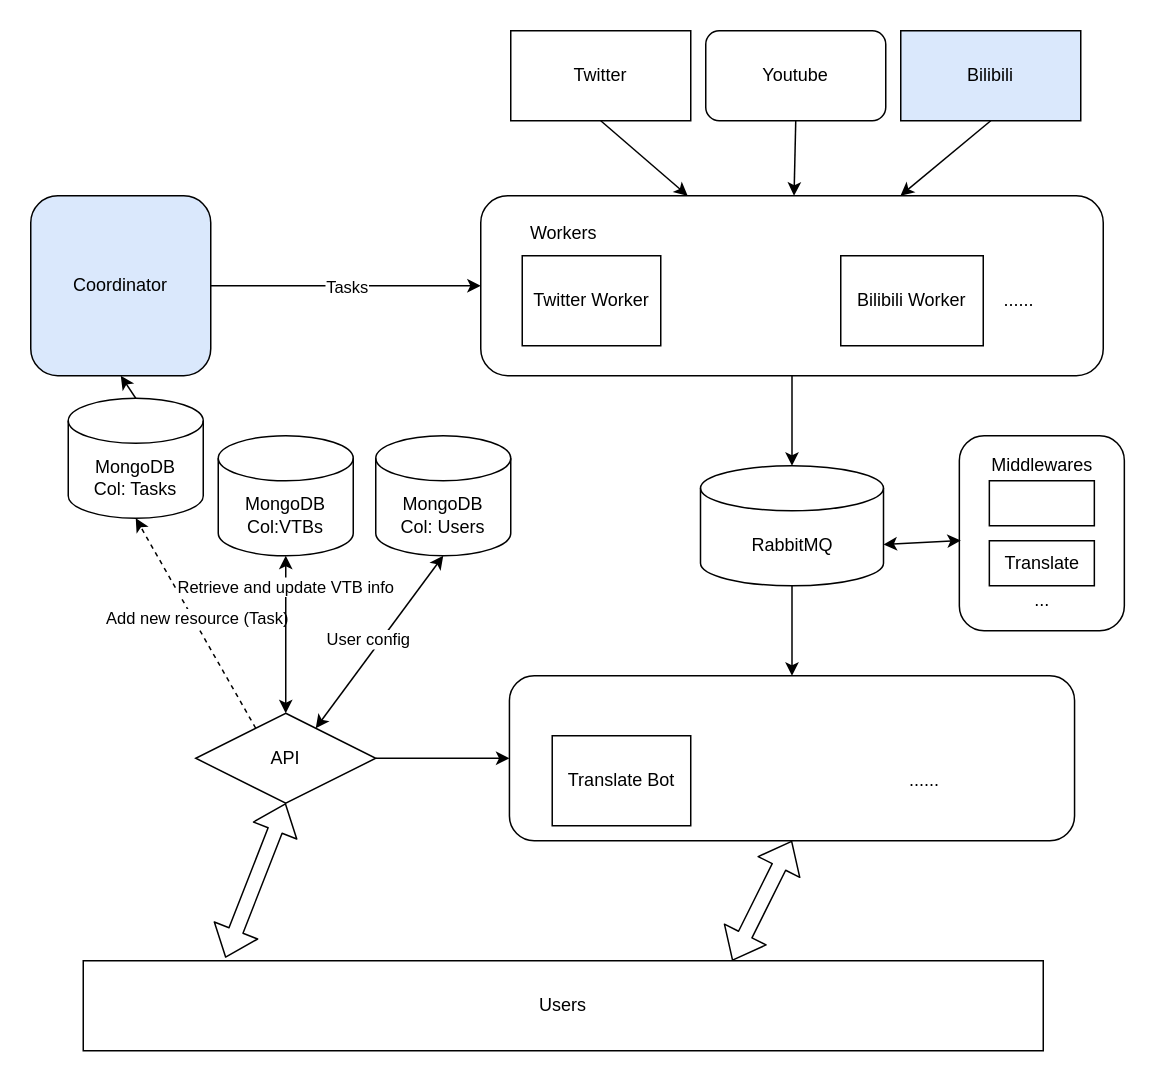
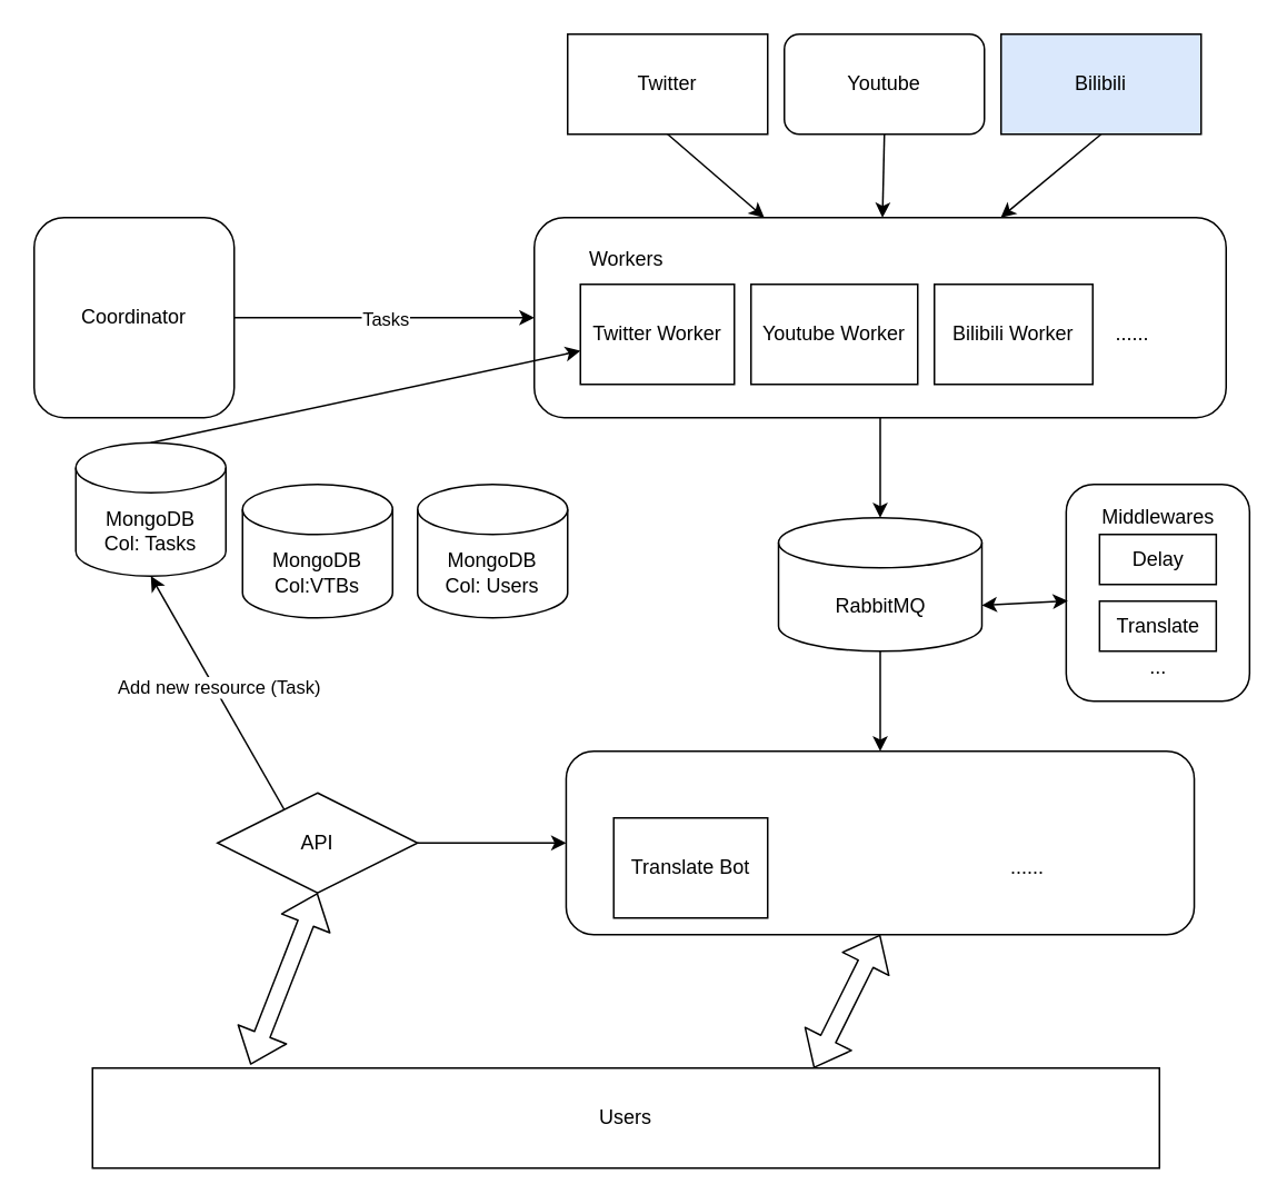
  <mxCell id="0" />
  <mxCell id="1" parent="0" />
  <mxCell id="2" style="edgeStyle=none;html=1;exitX=0.5;exitY=1;exitDx=0;exitDy=0;" parent="1" source="3" target="9" edge="1"><mxGeometry relative="1" as="geometry" /></mxCell>
  <mxCell id="3" value="Twitter" style="rounded=0;whiteSpace=wrap;html=1;" parent="1" vertex="1"><mxGeometry x="340" y="20" width="120" height="60" as="geometry" /></mxCell>
  <mxCell id="4" style="edgeStyle=none;html=1;exitX=0.5;exitY=1;exitDx=0;exitDy=0;" parent="1" source="5" target="9" edge="1"><mxGeometry relative="1" as="geometry" /></mxCell>
  <mxCell id="5" value="Youtube" style="whiteSpace=wrap;html=1;rounded=1;" parent="1" vertex="1"><mxGeometry x="470" y="20" width="120" height="60" as="geometry" /></mxCell>
  <mxCell id="6" style="edgeStyle=none;html=1;exitX=0.5;exitY=1;exitDx=0;exitDy=0;" parent="1" source="7" target="9" edge="1"><mxGeometry relative="1" as="geometry" /></mxCell>
  <mxCell id="7" value="Bilibili" style="rounded=0;whiteSpace=wrap;html=1;fillColor=#dae8fc;" parent="1" vertex="1"><mxGeometry x="600" y="20" width="120" height="60" as="geometry" /></mxCell>
  <mxCell id="8" value="" style="group" parent="1" vertex="1" connectable="0"><mxGeometry x="320" y="130" width="415" height="120" as="geometry" /></mxCell>
  <mxCell id="9" value="" style="rounded=1;whiteSpace=wrap;html=1;" parent="8" vertex="1"><mxGeometry width="415" height="120" as="geometry" /></mxCell>
  <mxCell id="10" value="Twitter Worker" style="rounded=0;whiteSpace=wrap;html=1;" parent="8" vertex="1"><mxGeometry x="27.66" y="40" width="92.34" height="60" as="geometry" /></mxCell>
+ <mxCell id="11" value="Youtube Worker" style="rounded=0;whiteSpace=wrap;html=1;" parent="8" vertex="1"><mxGeometry x="130" y="40" width="100" height="60" as="geometry" /></mxCell>
  <mxCell id="12" value="Bilibili Worker" style="rounded=0;whiteSpace=wrap;html=1;" parent="8" vertex="1"><mxGeometry x="240" y="40" width="95" height="60" as="geometry" /></mxCell>
  <mxCell id="13" value="Workers" style="text;html=1;strokeColor=none;fillColor=none;align=center;verticalAlign=middle;whiteSpace=wrap;rounded=0;" parent="8" vertex="1"><mxGeometry x="27.667" y="10" width="55.333" height="30" as="geometry" /></mxCell>
  <mxCell id="14" value="......" style="text;html=1;strokeColor=none;fillColor=none;align=center;verticalAlign=middle;whiteSpace=wrap;rounded=0;" parent="8" vertex="1"><mxGeometry x="334.998" y="55" width="48.35" height="30" as="geometry" /></mxCell>
  <mxCell id="15" style="edgeStyle=none;html=1;exitX=1;exitY=0.5;exitDx=0;exitDy=0;" parent="1" source="17" target="9" edge="1"><mxGeometry relative="1" as="geometry"><mxPoint x="170" y="190" as="sourcePoint" /></mxGeometry></mxCell>
  <mxCell id="16" value="Tasks" style="edgeLabel;html=1;align=center;verticalAlign=middle;resizable=0;points=[];" parent="15" vertex="1" connectable="0"><mxGeometry x="-0.225" relative="1" as="geometry"><mxPoint x="20" as="offset" /></mxGeometry></mxCell>
- <mxCell id="17" value="Coordinator" style="rounded=1;whiteSpace=wrap;html=1;fillColor=#dae8fc;" parent="1" vertex="1"><mxGeometry x="20" y="130" width="120" height="120" as="geometry" /></mxCell>
+ <mxCell id="17" value="Coordinator" style="rounded=1;whiteSpace=wrap;html=1;" parent="1" vertex="1"><mxGeometry x="20" y="130" width="120" height="120" as="geometry" /></mxCell>
  <mxCell id="18" style="edgeStyle=none;html=1;entryX=0.5;entryY=0;entryDx=0;entryDy=0;" parent="1" source="19" target="22" edge="1"><mxGeometry relative="1" as="geometry" /></mxCell>
  <mxCell id="19" value="RabbitMQ" style="shape=cylinder3;whiteSpace=wrap;html=1;boundedLbl=1;backgroundOutline=1;size=15;" parent="1" vertex="1"><mxGeometry x="466.5" y="310" width="122" height="80" as="geometry" /></mxCell>
  <mxCell id="20" style="edgeStyle=none;html=1;exitX=0.5;exitY=1;exitDx=0;exitDy=0;" parent="1" source="9" target="19" edge="1"><mxGeometry relative="1" as="geometry" /></mxCell>
  <mxCell id="21" value="" style="group" parent="1" vertex="1" connectable="0"><mxGeometry x="339.12" y="450" width="376.75" height="110" as="geometry" /></mxCell>
  <mxCell id="22" value="" style="rounded=1;whiteSpace=wrap;html=1;" parent="21" vertex="1"><mxGeometry width="376.75" height="110" as="geometry" /></mxCell>
  <mxCell id="23" value="Translate Bot" style="rounded=0;whiteSpace=wrap;html=1;" parent="21" vertex="1"><mxGeometry x="28.53" y="40" width="92.34" height="60" as="geometry" /></mxCell>
  <mxCell id="24" value="......" style="text;html=1;strokeColor=none;fillColor=none;align=center;verticalAlign=middle;whiteSpace=wrap;rounded=0;" parent="21" vertex="1"><mxGeometry x="252.868" y="55" width="48.35" height="30" as="geometry" /></mxCell>
- <mxCell id="25" style="edgeStyle=none;html=1;exitX=0.5;exitY=0;exitDx=0;exitDy=0;exitPerimeter=0;entryX=0.5;entryY=1;entryDx=0;entryDy=0;" parent="1" source="26" target="17" edge="1"><mxGeometry relative="1" as="geometry" /></mxCell>
+ <mxCell id="25" style="edgeStyle=none;html=1;exitX=0.5;exitY=0;exitDx=0;exitDy=0;exitPerimeter=0;" parent="1" source="26" target="10" edge="1"><mxGeometry relative="1" as="geometry" /></mxCell>
  <mxCell id="26" value="MongoDB&lt;br&gt;Col: Tasks" style="shape=cylinder3;whiteSpace=wrap;html=1;boundedLbl=1;backgroundOutline=1;size=15;" parent="1" vertex="1"><mxGeometry x="45" y="265" width="90" height="80" as="geometry" /></mxCell>
  <mxCell id="27" value="MongoDB&lt;br&gt;Col:VTBs" style="shape=cylinder3;whiteSpace=wrap;html=1;boundedLbl=1;backgroundOutline=1;size=15;" parent="1" vertex="1"><mxGeometry x="145" y="290" width="90" height="80" as="geometry" /></mxCell>
  <mxCell id="28" style="edgeStyle=none;html=1;exitX=1;exitY=0.5;exitDx=0;exitDy=0;entryX=0;entryY=0.5;entryDx=0;entryDy=0;" parent="1" source="30" target="22" edge="1"><mxGeometry relative="1" as="geometry" /></mxCell>
- <mxCell id="29" value="Add new resource (Task)" style="edgeStyle=none;html=1;exitX=0.25;exitY=0;exitDx=0;exitDy=0;entryX=0.5;entryY=1;entryDx=0;entryDy=0;entryPerimeter=0;dashed=1;" parent="1" source="30" target="26" edge="1"><mxGeometry x="0.03" y="-2" relative="1" as="geometry"><mxPoint as="offset" /></mxGeometry></mxCell>
+ <mxCell id="29" value="Add new resource (Task)" style="edgeStyle=none;html=1;exitX=0.25;exitY=0;exitDx=0;exitDy=0;entryX=0.5;entryY=1;entryDx=0;entryDy=0;entryPerimeter=0;" parent="1" source="30" target="26" edge="1"><mxGeometry x="0.03" y="-2" relative="1" as="geometry"><mxPoint as="offset" /></mxGeometry></mxCell>
  <mxCell id="30" value="API" style="rhombus;whiteSpace=wrap;html=1;" parent="1" vertex="1"><mxGeometry x="130" y="475" width="120" height="60" as="geometry" /></mxCell>
  <mxCell id="31" value="Users" style="rounded=0;whiteSpace=wrap;html=1;" parent="1" vertex="1"><mxGeometry x="55" y="640" width="640" height="60" as="geometry" /></mxCell>
  <mxCell id="32" value="" style="shape=flexArrow;endArrow=classic;startArrow=classic;html=1;entryX=0.5;entryY=1;entryDx=0;entryDy=0;exitX=0.148;exitY=-0.033;exitDx=0;exitDy=0;exitPerimeter=0;" parent="1" source="31" target="30" edge="1"><mxGeometry width="100" height="100" relative="1" as="geometry"><mxPoint x="340" y="490" as="sourcePoint" /><mxPoint x="440" y="390" as="targetPoint" /></mxGeometry></mxCell>
  <mxCell id="33" value="" style="shape=flexArrow;endArrow=classic;startArrow=classic;html=1;entryX=0.5;entryY=1;entryDx=0;entryDy=0;exitX=0.676;exitY=0;exitDx=0;exitDy=0;exitPerimeter=0;" parent="1" source="31" target="22" edge="1"><mxGeometry width="100" height="100" relative="1" as="geometry"><mxPoint x="340" y="490" as="sourcePoint" /><mxPoint x="440" y="390" as="targetPoint" /></mxGeometry></mxCell>
  <mxCell id="34" value="MongoDB&lt;br&gt;Col: Users" style="shape=cylinder3;whiteSpace=wrap;html=1;boundedLbl=1;backgroundOutline=1;size=15;" parent="1" vertex="1"><mxGeometry x="250" y="290" width="90" height="80" as="geometry" /></mxCell>
- <mxCell id="35" value="" style="endArrow=classic;startArrow=classic;html=1;entryX=0.5;entryY=1;entryDx=0;entryDy=0;entryPerimeter=0;exitX=0.75;exitY=0;exitDx=0;exitDy=0;" parent="1" source="30" target="34" edge="1"><mxGeometry width="50" height="50" relative="1" as="geometry"><mxPoint x="390" y="430" as="sourcePoint" /><mxPoint x="440" y="380" as="targetPoint" /></mxGeometry></mxCell>
- <mxCell id="36" value="User config" style="edgeLabel;html=1;align=center;verticalAlign=middle;resizable=0;points=[];" parent="35" vertex="1" connectable="0"><mxGeometry x="-0.114" y="-1" relative="1" as="geometry"><mxPoint x="-4" y="-9" as="offset" /></mxGeometry></mxCell>
- <mxCell id="37" value="" style="endArrow=classic;startArrow=classic;html=1;entryX=0.5;entryY=1;entryDx=0;entryDy=0;entryPerimeter=0;exitX=0.5;exitY=0;exitDx=0;exitDy=0;" parent="1" source="30" target="27" edge="1"><mxGeometry width="50" height="50" relative="1" as="geometry"><mxPoint x="390" y="430" as="sourcePoint" /><mxPoint x="440" y="380" as="targetPoint" /></mxGeometry></mxCell>
- <mxCell id="38" value="Retrieve and update VTB info" style="edgeLabel;html=1;align=center;verticalAlign=middle;resizable=0;points=[];" parent="37" vertex="1" connectable="0"><mxGeometry x="0.619" y="1" relative="1" as="geometry"><mxPoint as="offset" /></mxGeometry></mxCell>
  <mxCell id="39" value="" style="group" parent="1" vertex="1" connectable="0"><mxGeometry x="639.06" y="290" width="110" height="130" as="geometry" /></mxCell>
  <mxCell id="40" value="" style="rounded=1;whiteSpace=wrap;html=1;" parent="39" vertex="1"><mxGeometry width="110" height="130" as="geometry" /></mxCell>
  <mxCell id="41" value="" style="rounded=0;whiteSpace=wrap;html=1;" parent="39" vertex="1"><mxGeometry x="20" y="30" width="70" height="30" as="geometry" /></mxCell>
  <mxCell id="42" value="" style="rounded=0;whiteSpace=wrap;html=1;" parent="39" vertex="1"><mxGeometry x="20" y="70" width="70" height="30" as="geometry" /></mxCell>
  <mxCell id="43" value="Middlewares" style="text;html=1;align=center;verticalAlign=middle;resizable=0;points=[];autosize=1;strokeColor=none;fillColor=none;" parent="39" vertex="1"><mxGeometry x="15" y="10" width="80" height="20" as="geometry" /></mxCell>
+ <mxCell id="44" value="Delay" style="text;html=1;align=center;verticalAlign=middle;resizable=0;points=[];autosize=1;strokeColor=none;fillColor=none;" parent="39" vertex="1"><mxGeometry x="30" y="35" width="50" height="20" as="geometry" /></mxCell>
  <mxCell id="45" value="Translate" style="text;html=1;align=center;verticalAlign=middle;resizable=0;points=[];autosize=1;strokeColor=none;fillColor=none;" parent="39" vertex="1"><mxGeometry x="25" y="75" width="60" height="20" as="geometry" /></mxCell>
  <mxCell id="46" value="..." style="text;html=1;align=center;verticalAlign=middle;resizable=0;points=[];autosize=1;strokeColor=none;fillColor=none;" parent="39" vertex="1"><mxGeometry x="40" y="100" width="30" height="20" as="geometry" /></mxCell>
  <mxCell id="47" value="" style="endArrow=classic;startArrow=classic;html=1;exitX=1;exitY=0;exitDx=0;exitDy=52.5;exitPerimeter=0;entryX=0.009;entryY=0.537;entryDx=0;entryDy=0;entryPerimeter=0;" parent="1" source="19" target="40" edge="1"><mxGeometry width="50" height="50" relative="1" as="geometry"><mxPoint x="620" y="358.48" as="sourcePoint" /><mxPoint x="639.06" y="360" as="targetPoint" /></mxGeometry></mxCell>
